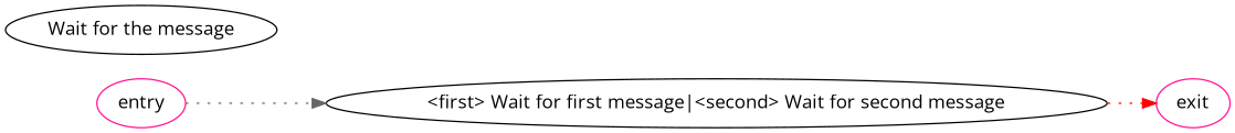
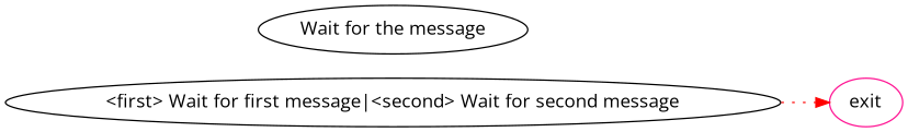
  digraph {
    rankdir=LR
    fontname="Open Sans"
    node [color=deeppink fontname="Open Sans"]
    edge [style=dotted fontname="Open Sans"]
-   entry [se_type0=OnDemandTrigger]
    n2 [label="<first> Wait for first message|<second> Wait for second message" se_await0=false se_await1=false se_determineResultVariable0="(ctx, log) => {\n\n        }" se_determineResultVariable1="(ctx, log) => {\n\n        }" se_executionOrder=Parallel se_resultVariable0=FirstResult se_resultVariable1=SecondResult se_type0=WaitFor se_type1=WaitFor color=black]
    exit
    n4 [label="Wait for the message" se_resultVariable=ResultStateVariable se_task0=FirstResult se_type0=Await color=black]
-   entry -> n2 [color=gray40]
    n2 -> exit [color=red]
  }
